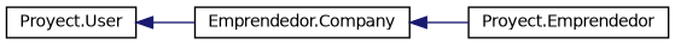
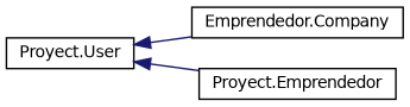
  digraph {
    rankdir=LR
    node [color=black fillcolor=white fontname=Helvetica fontsize=10 shape=record style=filled]
    edge [color=midnightblue dir=back fontname=Helvetica fontsize=10 labelfontname=Helvetica labelfontsize=10 style=solid]
    n1 [height=0.2 label="Proyect.User" width=0.4]
    n2 [height=0.2 label="Emprendedor.Company" width=0.4]
    n3 [height=0.2 label="Proyect.Emprendedor" width=0.4]
    n1 -> n2
-   n2 -> n3
+   n1 -> n3
  }
